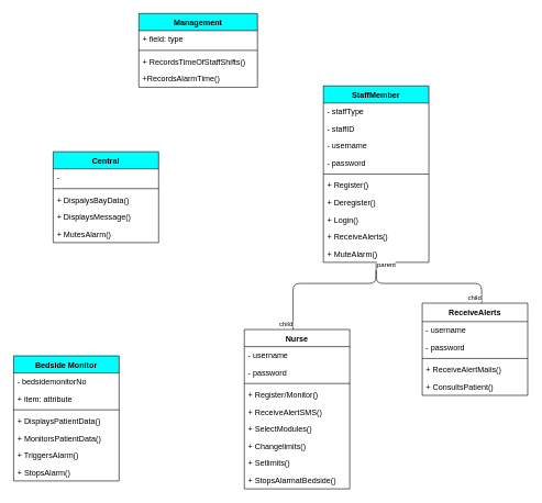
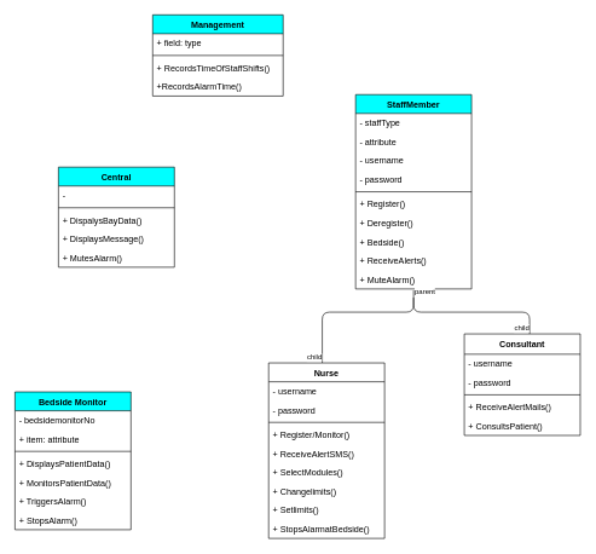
  <mxCell id="0" />
  <mxCell id="1" parent="0" />
  <mxCell id="2" value="StaffMember" parent="1" style="swimlane;fontStyle=1;align=center;verticalAlign=top;childLayout=stackLayout;horizontal=1;startSize=26;horizontalStack=0;resizeParent=1;resizeParentMax=0;resizeLast=0;collapsible=1;marginBottom=0;fillColor=#00FFFF;" vertex="1"><mxGeometry as="geometry" height="268" width="160" y="130" x="490" /></mxCell>
  <mxCell id="3" value="- staffType" parent="2" style="text;strokeColor=none;fillColor=none;align=left;verticalAlign=top;spacingLeft=4;spacingRight=4;overflow=hidden;rotatable=0;points=[[0,0.5],[1,0.5]];portConstraint=eastwest;" vertex="1"><mxGeometry as="geometry" height="26" width="160" y="26" /></mxCell>
- <mxCell id="4" value="- staffID" parent="2" style="text;strokeColor=none;fillColor=none;align=left;verticalAlign=top;spacingLeft=4;spacingRight=4;overflow=hidden;rotatable=0;points=[[0,0.5],[1,0.5]];portConstraint=eastwest;" vertex="1"><mxGeometry as="geometry" height="26" width="160" y="52" /></mxCell>
+ <mxCell id="4" value="- attribute" parent="2" style="text;strokeColor=none;fillColor=none;align=left;verticalAlign=top;spacingLeft=4;spacingRight=4;overflow=hidden;rotatable=0;points=[[0,0.5],[1,0.5]];portConstraint=eastwest;" vertex="1"><mxGeometry as="geometry" height="26" width="160" y="52" /></mxCell>
  <mxCell id="5" value="- username" parent="2" style="text;strokeColor=none;fillColor=none;align=left;verticalAlign=top;spacingLeft=4;spacingRight=4;overflow=hidden;rotatable=0;points=[[0,0.5],[1,0.5]];portConstraint=eastwest;" vertex="1"><mxGeometry as="geometry" height="26" width="160" y="78" /></mxCell>
  <mxCell id="6" value="- password" parent="2" style="text;strokeColor=none;fillColor=none;align=left;verticalAlign=top;spacingLeft=4;spacingRight=4;overflow=hidden;rotatable=0;points=[[0,0.5],[1,0.5]];portConstraint=eastwest;" vertex="1"><mxGeometry as="geometry" height="26" width="160" y="104" /></mxCell>
  <mxCell id="7" value="" parent="2" style="line;strokeWidth=1;fillColor=none;align=left;verticalAlign=middle;spacingTop=-1;spacingLeft=3;spacingRight=3;rotatable=0;labelPosition=right;points=[];portConstraint=eastwest;" vertex="1"><mxGeometry as="geometry" height="8" width="160" y="130" /></mxCell>
  <mxCell id="8" value="+ Register()" parent="2" style="text;strokeColor=none;fillColor=none;align=left;verticalAlign=top;spacingLeft=4;spacingRight=4;overflow=hidden;rotatable=0;points=[[0,0.5],[1,0.5]];portConstraint=eastwest;" vertex="1"><mxGeometry as="geometry" height="26" width="160" y="138" /></mxCell>
  <mxCell id="9" value="+ Deregister()" parent="2" style="text;strokeColor=none;fillColor=none;align=left;verticalAlign=top;spacingLeft=4;spacingRight=4;overflow=hidden;rotatable=0;points=[[0,0.5],[1,0.5]];portConstraint=eastwest;" vertex="1"><mxGeometry as="geometry" height="26" width="160" y="164" /></mxCell>
- <mxCell id="10" value="+ Login()" parent="2" style="text;strokeColor=none;fillColor=none;align=left;verticalAlign=top;spacingLeft=4;spacingRight=4;overflow=hidden;rotatable=0;points=[[0,0.5],[1,0.5]];portConstraint=eastwest;" vertex="1"><mxGeometry as="geometry" height="26" width="160" y="190" /></mxCell>
+ <mxCell id="10" value="+ Bedside()" parent="2" style="text;strokeColor=none;fillColor=none;align=left;verticalAlign=top;spacingLeft=4;spacingRight=4;overflow=hidden;rotatable=0;points=[[0,0.5],[1,0.5]];portConstraint=eastwest;" vertex="1"><mxGeometry as="geometry" height="26" width="160" y="190" /></mxCell>
  <mxCell id="11" value="+ ReceiveAlerts()" parent="2" style="text;strokeColor=none;fillColor=none;align=left;verticalAlign=top;spacingLeft=4;spacingRight=4;overflow=hidden;rotatable=0;points=[[0,0.5],[1,0.5]];portConstraint=eastwest;" vertex="1"><mxGeometry as="geometry" height="26" width="160" y="216" /></mxCell>
  <mxCell id="12" value="+ MuteAlarm()" parent="2" style="text;strokeColor=none;fillColor=none;align=left;verticalAlign=top;spacingLeft=4;spacingRight=4;overflow=hidden;rotatable=0;points=[[0,0.5],[1,0.5]];portConstraint=eastwest;" vertex="1"><mxGeometry as="geometry" height="26" width="160" y="242" /></mxCell>
  <mxCell id="13" value="Nurse" parent="1" style="swimlane;fontStyle=1;align=center;verticalAlign=top;childLayout=stackLayout;horizontal=1;startSize=26;horizontalStack=0;resizeParent=1;resizeParentMax=0;resizeLast=0;collapsible=1;marginBottom=0;" vertex="1"><mxGeometry as="geometry" height="242" width="160" y="500" x="370"><mxRectangle as="alternateBounds" height="26" width="60" y="300" x="450" /></mxGeometry></mxCell>
  <mxCell id="14" value="- username" parent="13" style="text;strokeColor=none;fillColor=none;align=left;verticalAlign=top;spacingLeft=4;spacingRight=4;overflow=hidden;rotatable=0;points=[[0,0.5],[1,0.5]];portConstraint=eastwest;" vertex="1"><mxGeometry as="geometry" height="26" width="160" y="26" /></mxCell>
  <mxCell id="15" value="- password" parent="13" style="text;strokeColor=none;fillColor=none;align=left;verticalAlign=top;spacingLeft=4;spacingRight=4;overflow=hidden;rotatable=0;points=[[0,0.5],[1,0.5]];portConstraint=eastwest;" vertex="1"><mxGeometry as="geometry" height="26" width="160" y="52" /></mxCell>
  <mxCell id="16" value="" parent="13" style="line;strokeWidth=1;fillColor=none;align=left;verticalAlign=middle;spacingTop=-1;spacingLeft=3;spacingRight=3;rotatable=0;labelPosition=right;points=[];portConstraint=eastwest;" vertex="1"><mxGeometry as="geometry" height="8" width="160" y="78" /></mxCell>
  <mxCell id="17" value="+ Register/Monitor()" parent="13" style="text;strokeColor=none;fillColor=none;align=left;verticalAlign=top;spacingLeft=4;spacingRight=4;overflow=hidden;rotatable=0;points=[[0,0.5],[1,0.5]];portConstraint=eastwest;" vertex="1"><mxGeometry as="geometry" height="26" width="160" y="86" /></mxCell>
  <mxCell id="18" value="+ ReceiveAlertSMS()" parent="13" style="text;strokeColor=none;fillColor=none;align=left;verticalAlign=top;spacingLeft=4;spacingRight=4;overflow=hidden;rotatable=0;points=[[0,0.5],[1,0.5]];portConstraint=eastwest;" vertex="1"><mxGeometry as="geometry" height="26" width="160" y="112" /></mxCell>
  <mxCell id="19" value="+ SelectModules()" parent="13" style="text;strokeColor=none;fillColor=none;align=left;verticalAlign=top;spacingLeft=4;spacingRight=4;overflow=hidden;rotatable=0;points=[[0,0.5],[1,0.5]];portConstraint=eastwest;" vertex="1"><mxGeometry as="geometry" height="26" width="160" y="138" /></mxCell>
  <mxCell id="20" value="+ Changelimits()" parent="13" style="text;strokeColor=none;fillColor=none;align=left;verticalAlign=top;spacingLeft=4;spacingRight=4;overflow=hidden;rotatable=0;points=[[0,0.5],[1,0.5]];portConstraint=eastwest;" vertex="1"><mxGeometry as="geometry" height="26" width="160" y="164" /></mxCell>
  <mxCell id="21" value="+ Setlimits()" parent="13" style="text;strokeColor=none;fillColor=none;align=left;verticalAlign=top;spacingLeft=4;spacingRight=4;overflow=hidden;rotatable=0;points=[[0,0.5],[1,0.5]];portConstraint=eastwest;" vertex="1"><mxGeometry as="geometry" height="26" width="160" y="190" /></mxCell>
  <mxCell id="22" value="+ StopsAlarmatBedside()" parent="13" style="text;strokeColor=none;fillColor=none;align=left;verticalAlign=top;spacingLeft=4;spacingRight=4;overflow=hidden;rotatable=0;points=[[0,0.5],[1,0.5]];portConstraint=eastwest;" vertex="1"><mxGeometry as="geometry" height="26" width="160" y="216" /></mxCell>
- <mxCell id="23" value="ReceiveAlerts" parent="1" style="swimlane;fontStyle=1;align=center;verticalAlign=top;childLayout=stackLayout;horizontal=1;startSize=28;horizontalStack=0;resizeParent=1;resizeParentMax=0;resizeLast=0;collapsible=1;marginBottom=0;" vertex="1"><mxGeometry as="geometry" height="140" width="160" y="460" x="640" /></mxCell>
+ <mxCell id="23" value="Consultant" parent="1" style="swimlane;fontStyle=1;align=center;verticalAlign=top;childLayout=stackLayout;horizontal=1;startSize=28;horizontalStack=0;resizeParent=1;resizeParentMax=0;resizeLast=0;collapsible=1;marginBottom=0;" vertex="1"><mxGeometry as="geometry" height="140" width="160" y="460" x="640" /></mxCell>
  <mxCell id="24" value="- username" parent="23" style="text;strokeColor=none;fillColor=none;align=left;verticalAlign=top;spacingLeft=4;spacingRight=4;overflow=hidden;rotatable=0;points=[[0,0.5],[1,0.5]];portConstraint=eastwest;" vertex="1"><mxGeometry as="geometry" height="26" width="160" y="28" /></mxCell>
  <mxCell id="25" value="- password" parent="23" style="text;strokeColor=none;fillColor=none;align=left;verticalAlign=top;spacingLeft=4;spacingRight=4;overflow=hidden;rotatable=0;points=[[0,0.5],[1,0.5]];portConstraint=eastwest;" vertex="1"><mxGeometry as="geometry" height="26" width="160" y="54" /></mxCell>
  <mxCell id="26" value="" parent="23" style="line;strokeWidth=1;fillColor=none;align=left;verticalAlign=middle;spacingTop=-1;spacingLeft=3;spacingRight=3;rotatable=0;labelPosition=right;points=[];portConstraint=eastwest;" vertex="1"><mxGeometry as="geometry" height="8" width="160" y="80" /></mxCell>
  <mxCell id="27" value="+ ReceiveAlertMails()" parent="23" style="text;strokeColor=none;fillColor=none;align=left;verticalAlign=top;spacingLeft=4;spacingRight=4;overflow=hidden;rotatable=0;points=[[0,0.5],[1,0.5]];portConstraint=eastwest;" vertex="1"><mxGeometry as="geometry" height="26" width="160" y="88" /></mxCell>
  <mxCell id="28" value="+ ConsultsPatient()" parent="23" style="text;strokeColor=none;fillColor=none;align=left;verticalAlign=top;spacingLeft=4;spacingRight=4;overflow=hidden;rotatable=0;points=[[0,0.5],[1,0.5]];portConstraint=eastwest;" vertex="1"><mxGeometry as="geometry" height="26" width="160" y="114" /></mxCell>
  <mxCell id="29" value="Bedside Monitor" parent="1" style="swimlane;fontStyle=1;align=center;verticalAlign=top;childLayout=stackLayout;horizontal=1;startSize=26;horizontalStack=0;resizeParent=1;resizeParentMax=0;resizeLast=0;collapsible=1;marginBottom=0;fillColor=#00FFFF;" vertex="1"><mxGeometry as="geometry" height="190" width="160" y="540" x="20" /></mxCell>
  <mxCell id="30" value="- bedsidemonitorNo" parent="29" style="text;strokeColor=none;fillColor=none;align=left;verticalAlign=top;spacingLeft=4;spacingRight=4;overflow=hidden;rotatable=0;points=[[0,0.5],[1,0.5]];portConstraint=eastwest;" vertex="1"><mxGeometry as="geometry" height="26" width="160" y="26" /></mxCell>
  <mxCell id="31" value="+ item: attribute" parent="29" style="text;strokeColor=none;fillColor=none;align=left;verticalAlign=top;spacingLeft=4;spacingRight=4;overflow=hidden;rotatable=0;points=[[0,0.5],[1,0.5]];portConstraint=eastwest;" vertex="1"><mxGeometry as="geometry" height="26" width="160" y="52" /></mxCell>
  <mxCell id="32" value="" parent="29" style="line;strokeWidth=1;fillColor=none;align=left;verticalAlign=middle;spacingTop=-1;spacingLeft=3;spacingRight=3;rotatable=0;labelPosition=right;points=[];portConstraint=eastwest;" vertex="1"><mxGeometry as="geometry" height="8" width="160" y="78" /></mxCell>
  <mxCell id="33" value="+ DisplaysPatientData()" parent="29" style="text;strokeColor=none;fillColor=none;align=left;verticalAlign=top;spacingLeft=4;spacingRight=4;overflow=hidden;rotatable=0;points=[[0,0.5],[1,0.5]];portConstraint=eastwest;" vertex="1"><mxGeometry as="geometry" height="26" width="160" y="86" /></mxCell>
  <mxCell id="34" value="+ MonitorsPatientData()" parent="29" style="text;strokeColor=none;fillColor=none;align=left;verticalAlign=top;spacingLeft=4;spacingRight=4;overflow=hidden;rotatable=0;points=[[0,0.5],[1,0.5]];portConstraint=eastwest;" vertex="1"><mxGeometry as="geometry" height="26" width="160" y="112" /></mxCell>
  <mxCell id="35" value="+ TriggersAlarm()" parent="29" style="text;strokeColor=none;fillColor=none;align=left;verticalAlign=top;spacingLeft=4;spacingRight=4;overflow=hidden;rotatable=0;points=[[0,0.5],[1,0.5]];portConstraint=eastwest;" vertex="1"><mxGeometry as="geometry" height="26" width="160" y="138" /></mxCell>
  <mxCell id="36" value="+ StopsAlarm()" parent="29" style="text;strokeColor=none;fillColor=none;align=left;verticalAlign=top;spacingLeft=4;spacingRight=4;overflow=hidden;rotatable=0;points=[[0,0.5],[1,0.5]];portConstraint=eastwest;" vertex="1"><mxGeometry as="geometry" height="26" width="160" y="164" /></mxCell>
  <mxCell id="37" value="" parent="1" style="endArrow=none;html=1;edgeStyle=orthogonalEdgeStyle;entryX=0.563;entryY=0;entryDx=0;entryDy=0;entryPerimeter=0;" target="23" edge="1"><mxGeometry as="geometry" relative="1"><mxPoint as="sourcePoint" y="400" x="570" /><mxPoint as="targetPoint" y="400" x="730" /><Array as="points"><mxPoint y="430" x="570" /><mxPoint y="430" x="730" /></Array></mxGeometry></mxCell>
  <mxCell id="38" value="child" parent="37" style="resizable=0;html=1;align=right;verticalAlign=bottom;labelBackgroundColor=#ffffff;fontSize=10;" vertex="1" connectable="0"><mxGeometry as="geometry" x="1" relative="1" /></mxCell>
  <mxCell id="39" value="" parent="1" style="endArrow=none;html=1;edgeStyle=orthogonalEdgeStyle;" edge="1"><mxGeometry as="geometry" relative="1"><mxPoint as="sourcePoint" y="410" x="570" /><mxPoint as="targetPoint" y="500" x="444" /><Array as="points"><mxPoint y="430" x="570" /><mxPoint y="430" x="444" /></Array></mxGeometry></mxCell>
  <mxCell id="40" value="parent" parent="39" style="resizable=0;html=1;align=left;verticalAlign=bottom;labelBackgroundColor=#ffffff;fontSize=10;" vertex="1" connectable="0"><mxGeometry as="geometry" x="-1" relative="1" /></mxCell>
  <mxCell id="41" value="child" parent="39" style="resizable=0;html=1;align=right;verticalAlign=bottom;labelBackgroundColor=#ffffff;fontSize=10;" vertex="1" connectable="0"><mxGeometry as="geometry" x="1" relative="1" /></mxCell>
  <mxCell id="42" value="Central" parent="1" style="swimlane;fontStyle=1;align=center;verticalAlign=top;childLayout=stackLayout;horizontal=1;startSize=26;horizontalStack=0;resizeParent=1;resizeParentMax=0;resizeLast=0;collapsible=1;marginBottom=0;fillColor=#00FFFF;" vertex="1"><mxGeometry as="geometry" height="138" width="160" y="230" x="80" /></mxCell>
  <mxCell id="43" value="- " parent="42" style="text;strokeColor=none;fillColor=none;align=left;verticalAlign=top;spacingLeft=4;spacingRight=4;overflow=hidden;rotatable=0;points=[[0,0.5],[1,0.5]];portConstraint=eastwest;" vertex="1"><mxGeometry as="geometry" height="26" width="160" y="26" /></mxCell>
  <mxCell id="44" value="" parent="42" style="line;strokeWidth=1;fillColor=none;align=left;verticalAlign=middle;spacingTop=-1;spacingLeft=3;spacingRight=3;rotatable=0;labelPosition=right;points=[];portConstraint=eastwest;" vertex="1"><mxGeometry as="geometry" height="8" width="160" y="52" /></mxCell>
  <mxCell id="45" value="+ DispalysBayData()" parent="42" style="text;strokeColor=none;fillColor=none;align=left;verticalAlign=top;spacingLeft=4;spacingRight=4;overflow=hidden;rotatable=0;points=[[0,0.5],[1,0.5]];portConstraint=eastwest;" vertex="1"><mxGeometry as="geometry" height="26" width="160" y="60" /></mxCell>
  <mxCell id="46" value="+ DisplaysMessage()" parent="42" style="text;strokeColor=none;fillColor=none;align=left;verticalAlign=top;spacingLeft=4;spacingRight=4;overflow=hidden;rotatable=0;points=[[0,0.5],[1,0.5]];portConstraint=eastwest;" vertex="1"><mxGeometry as="geometry" height="26" width="160" y="86" /></mxCell>
  <mxCell id="47" value="+ MutesAlarm()" parent="42" style="text;strokeColor=none;fillColor=none;align=left;verticalAlign=top;spacingLeft=4;spacingRight=4;overflow=hidden;rotatable=0;points=[[0,0.5],[1,0.5]];portConstraint=eastwest;" vertex="1"><mxGeometry as="geometry" height="26" width="160" y="112" /></mxCell>
  <mxCell id="48" value="Management" parent="1" style="swimlane;fontStyle=1;align=center;verticalAlign=top;childLayout=stackLayout;horizontal=1;startSize=26;horizontalStack=0;resizeParent=1;resizeParentMax=0;resizeLast=0;collapsible=1;marginBottom=0;fillColor=#00FFFF;" vertex="1"><mxGeometry as="geometry" height="112" width="180" y="20" x="210" /></mxCell>
  <mxCell id="49" value="+ field: type" parent="48" style="text;strokeColor=none;fillColor=none;align=left;verticalAlign=top;spacingLeft=4;spacingRight=4;overflow=hidden;rotatable=0;points=[[0,0.5],[1,0.5]];portConstraint=eastwest;" vertex="1"><mxGeometry as="geometry" height="26" width="180" y="26" /></mxCell>
  <mxCell id="50" value="" parent="48" style="line;strokeWidth=1;fillColor=none;align=left;verticalAlign=middle;spacingTop=-1;spacingLeft=3;spacingRight=3;rotatable=0;labelPosition=right;points=[];portConstraint=eastwest;" vertex="1"><mxGeometry as="geometry" height="8" width="180" y="52" /></mxCell>
  <mxCell id="51" value="+ RecordsTimeOfStaffShifts()" parent="48" style="text;strokeColor=none;fillColor=none;align=left;verticalAlign=top;spacingLeft=4;spacingRight=4;overflow=hidden;rotatable=0;points=[[0,0.5],[1,0.5]];portConstraint=eastwest;" vertex="1"><mxGeometry as="geometry" height="26" width="180" y="60" /></mxCell>
  <mxCell id="52" value="+RecordsAlarmTime()" parent="48" style="text;strokeColor=none;fillColor=none;align=left;verticalAlign=top;spacingLeft=4;spacingRight=4;overflow=hidden;rotatable=0;points=[[0,0.5],[1,0.5]];portConstraint=eastwest;" vertex="1"><mxGeometry as="geometry" height="26" width="180" y="86" /></mxCell>
